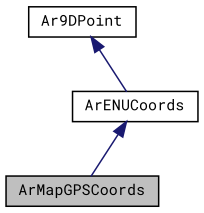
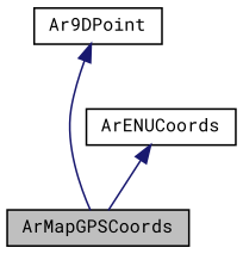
  digraph {
    fontname="Roboto Mono"
    node [color=black fillcolor=white fontname="Roboto Mono" fontsize=10 shape=record style=filled]
    edge [color=midnightblue dir=back fontname="Roboto Mono" fontsize=10 labelfontname=FreeSans labelfontsize=10 style=solid]
    n1 [fillcolor=grey75 fontcolor=black height=0.2 label=ArMapGPSCoords width=0.4]
    n2 [height=0.2 label=ArENUCoords width=0.4]
    n3 [height=0.2 label=Ar9DPoint width=0.4]
    n2 -> n1
-   n3 -> n2
+   n3 -> n1
  }
